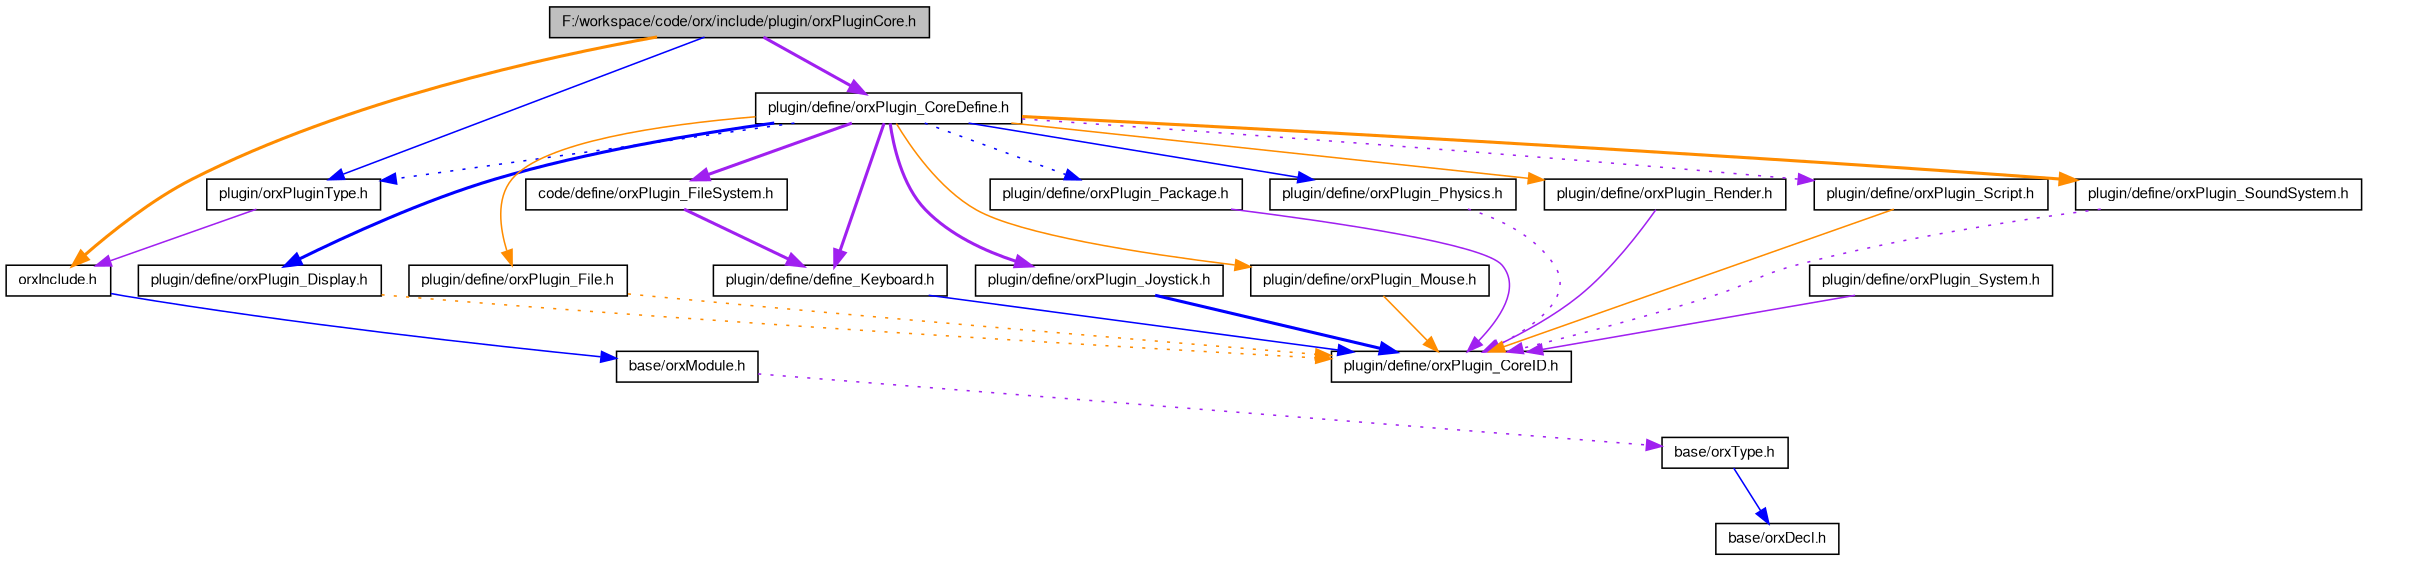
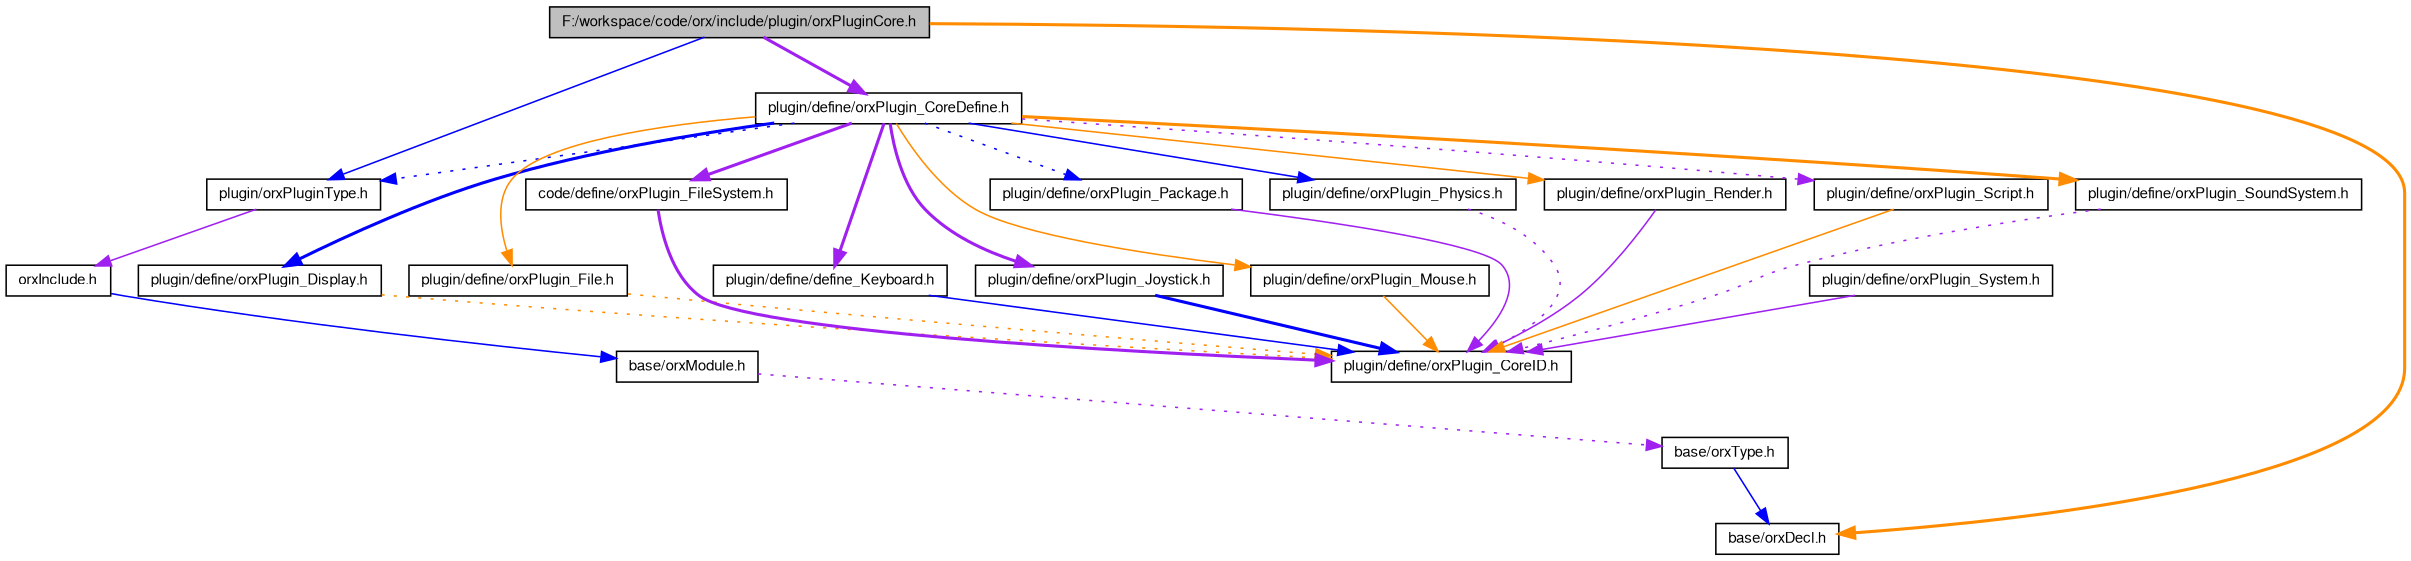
  digraph {
    node [color=black fontname=FreeSans fontsize=10 shape=record]
    edge [color=purple fontname=FreeSans fontsize=10 labelfontname=FreeSans labelfontsize=10 style=solid]
    n1 [fillcolor=grey75 fontcolor=black height=0.2 label="F:/workspace/code/orx/include/plugin/orxPluginCore.h" style=filled width=0.4]
    n2 [height=0.2 label="orxInclude.h" width=0.4]
    n3 [height=0.2 label="plugin/orxPluginType.h" width=0.4]
    n4 [height=0.2 label="plugin/define/orxPlugin_CoreDefine.h" width=0.4]
    n5 [height=0.2 label="base/orxModule.h" width=0.4]
    n6 [height=0.2 label="plugin/define/orxPlugin_Display.h" width=0.4]
    n7 [height=0.2 label="plugin/define/orxPlugin_File.h" width=0.4]
    n8 [height=0.2 label="code/define/orxPlugin_FileSystem.h" width=0.4]
    n9 [height=0.2 label="plugin/define/orxPlugin_Joystick.h" width=0.4]
    n10 [height=0.2 label="plugin/define/define_Keyboard.h" width=0.4]
    n11 [height=0.2 label="plugin/define/orxPlugin_Mouse.h" width=0.4]
    n12 [height=0.2 label="plugin/define/orxPlugin_Package.h" width=0.4]
    n13 [height=0.2 label="plugin/define/orxPlugin_Physics.h" width=0.4]
    n14 [height=0.2 label="plugin/define/orxPlugin_Render.h" width=0.4]
    n15 [height=0.2 label="plugin/define/orxPlugin_Script.h" width=0.4]
    n16 [height=0.2 label="plugin/define/orxPlugin_SoundSystem.h" width=0.4]
    n17 [height=0.2 label="base/orxType.h" width=0.4]
    n18 [height=0.2 label="base/orxDecl.h" width=0.4]
    n19 [height=0.2 label="plugin/define/orxPlugin_CoreID.h" width=0.4]
    n20 [height=0.2 label="plugin/define/orxPlugin_System.h" width=0.4]
-   n1 -> n2 [color=darkorange style=bold]
+   n1 -> n18 [color=darkorange style=bold]
    n1 -> n3 [color=blue]
    n1 -> n4 [style=bold]
    n2 -> n5 [color=blue]
    n3 -> n2
    n4 -> n3 [color=blue style=dotted]
    n4 -> n6 [color=blue style=bold]
    n4 -> n7 [color=darkorange]
    n4 -> n8 [style=bold]
    n4 -> n9 [style=bold]
    n4 -> n10 [style=bold]
    n4 -> n11 [color=darkorange]
    n4 -> n12 [color=blue style=dotted]
    n4 -> n13 [color=blue]
    n4 -> n14 [color=darkorange]
    n4 -> n15 [style=dotted]
    n4 -> n16 [color=darkorange style=bold]
    n5 -> n17 [style=dotted]
    n6 -> n19 [color=darkorange style=dotted]
    n7 -> n19 [color=darkorange style=dotted]
-   n8 -> n10 [style=bold]
+   n8 -> n19 [style=bold]
    n9 -> n19 [color=blue style=bold]
    n10 -> n19 [color=blue]
    n11 -> n19 [color=darkorange]
    n12 -> n19
    n13 -> n19 [style=dotted]
    n14 -> n19
    n15 -> n19 [color=darkorange]
    n16 -> n19 [style=dotted]
    n17 -> n18 [color=blue]
    n20 -> n19
  }
